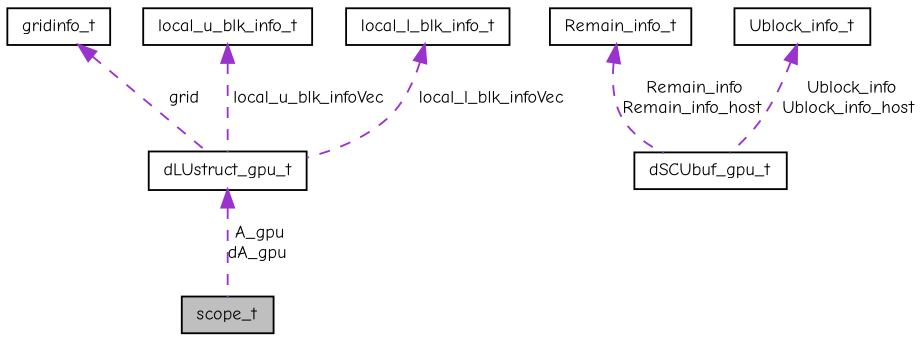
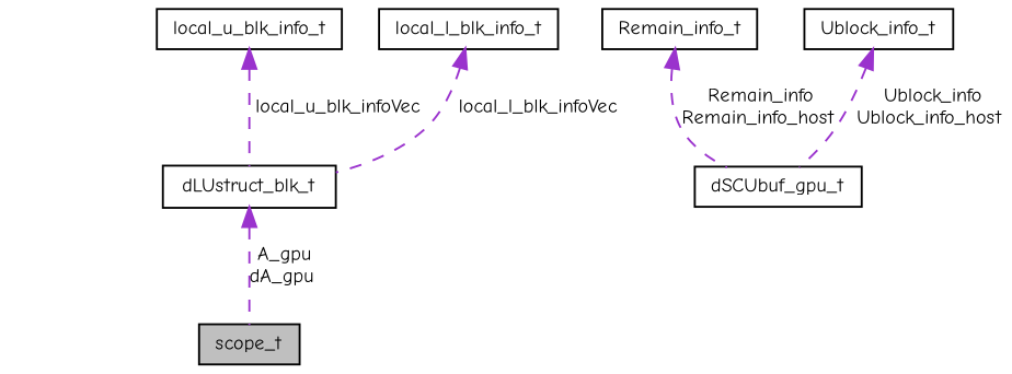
  digraph {
    fontname="Comic Neue"
    node [color=black fillcolor=white fontname="Comic Neue" fontsize=10 shape=record style=filled]
    edge [color=darkorchid3 dir=back fontname="Comic Neue" fontsize=10 labelfontname=Helvetica labelfontsize=10 style=dashed]
    n1 [fillcolor=grey75 fontcolor=black height=0.2 label=scope_t width=0.4]
-   n2 [height=0.2 label=dLUstruct_gpu_t width=0.4]
-   n3 [height=0.2 label=gridinfo_t width=0.4]
+   n2 [height=0.2 label=dLUstruct_blk_t width=0.4]
    n4 [height=0.2 label=local_u_blk_info_t width=0.4]
    n5 [height=0.2 label=dSCUbuf_gpu_t width=0.4]
    n6 [height=0.2 label=Remain_info_t width=0.4]
    n7 [height=0.2 label=Ublock_info_t width=0.4]
    n8 [height=0.2 label=local_l_blk_info_t width=0.4]
    n2 -> n1 [label=" A_gpu\ndA_gpu"]
-   n3 -> n2 [label=" grid"]
    n4 -> n2 [label=" local_u_blk_infoVec"]
    n6 -> n5 [label=" Remain_info\nRemain_info_host"]
    n7 -> n5 [label=" Ublock_info\nUblock_info_host"]
    n8 -> n2 [label=" local_l_blk_infoVec"]
  }
